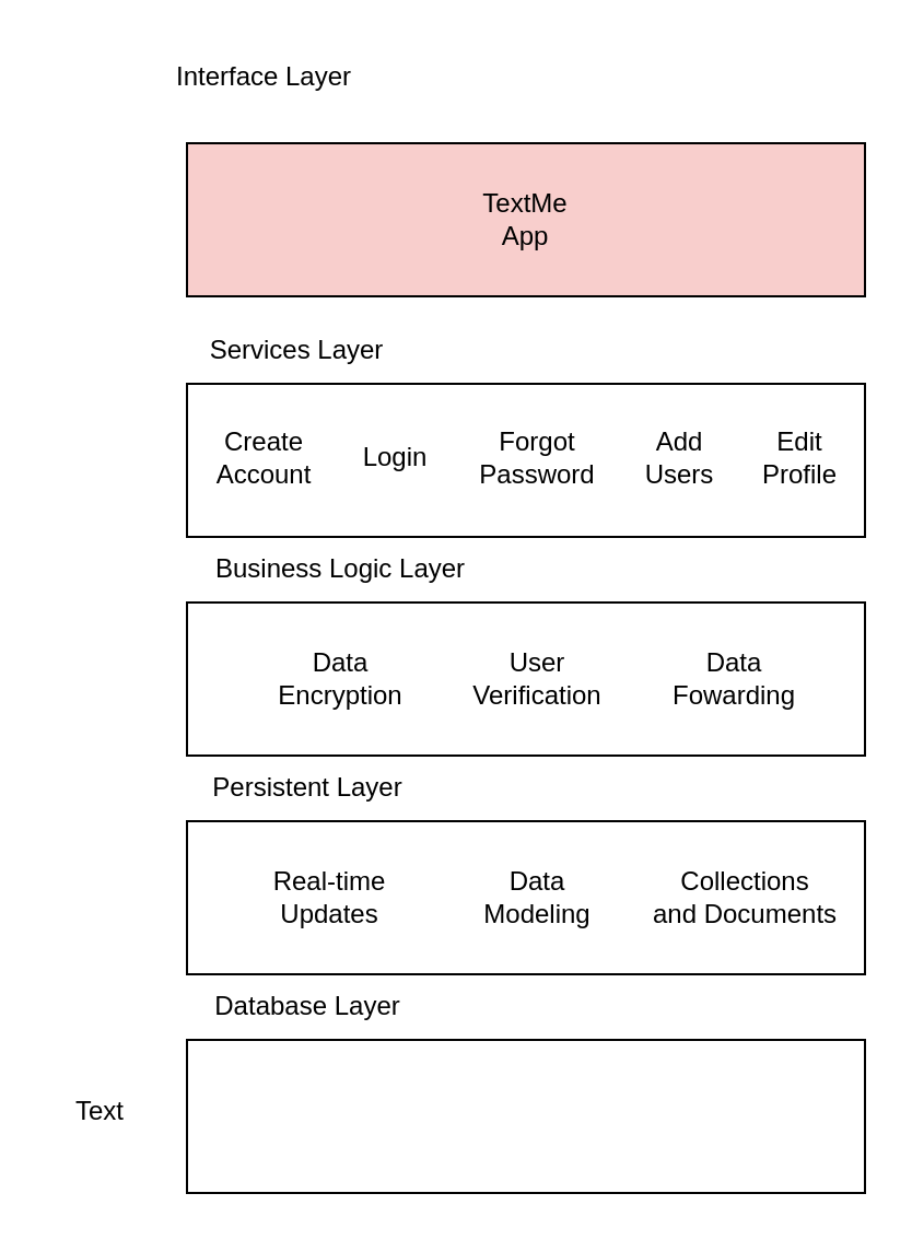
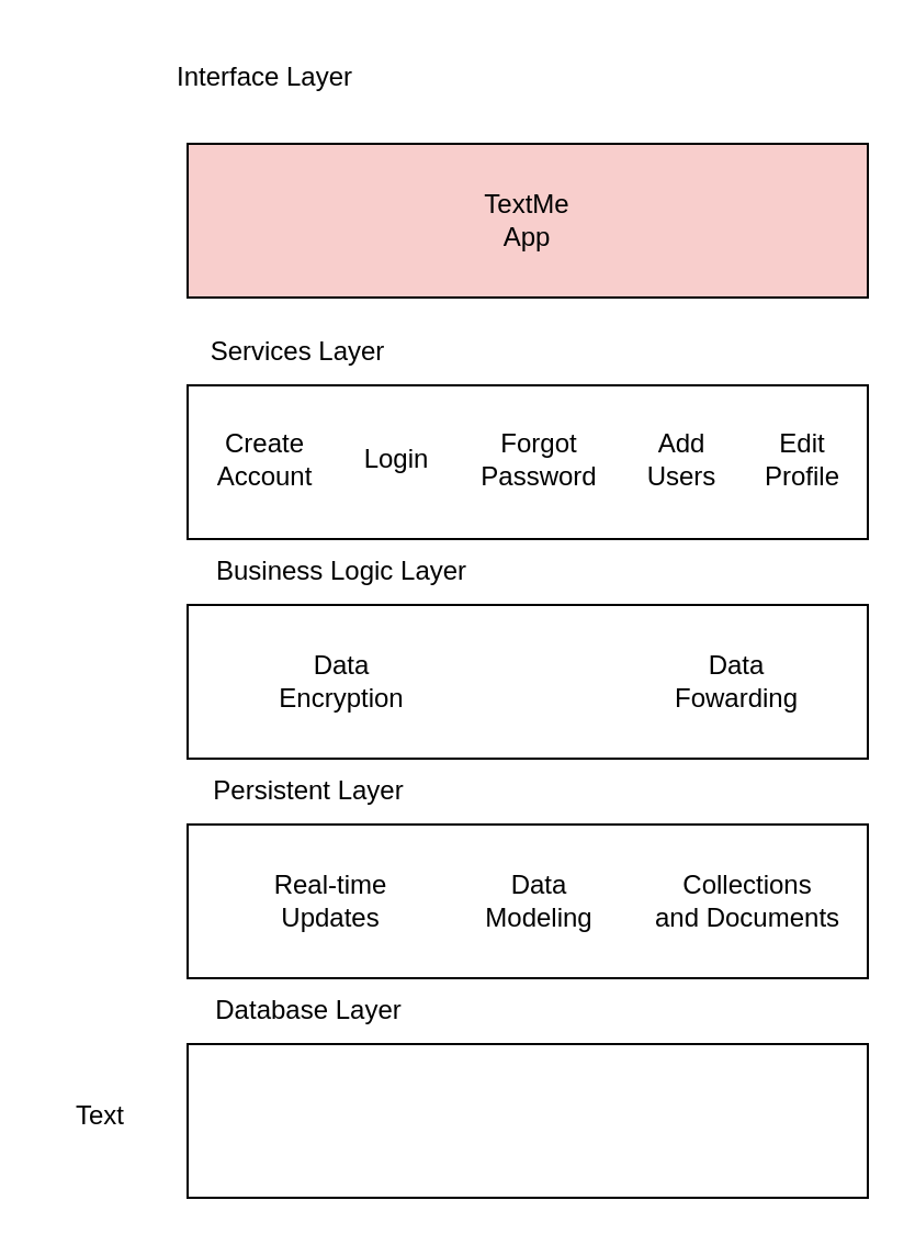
  <mxCell id="0" />
  <mxCell id="1" parent="0" />
  <mxCell id="2" value="TextMe&lt;br&gt;App" style="rounded=0;whiteSpace=wrap;html=1;fillColor=#f8cecc;" vertex="1" parent="1"><mxGeometry x="85" y="65" width="310" height="70" as="geometry" /></mxCell>
  <mxCell id="3" value="Interface Layer" style="text;html=1;align=center;verticalAlign=middle;resizable=0;points=[];autosize=1;strokeColor=none;fillColor=none;" vertex="1" parent="1"><mxGeometry x="70" y="20" width="100" height="30" as="geometry" /></mxCell>
  <mxCell id="4" value="Services Layer" style="text;html=1;align=center;verticalAlign=middle;resizable=0;points=[];autosize=1;strokeColor=none;fillColor=none;" vertex="1" parent="1"><mxGeometry x="85" y="145" width="100" height="30" as="geometry" /></mxCell>
  <mxCell id="5" value="" style="rounded=0;whiteSpace=wrap;html=1;" vertex="1" parent="1"><mxGeometry x="85" y="175" width="310" height="70" as="geometry" /></mxCell>
  <mxCell id="6" value="Create&lt;br&gt;Account" style="text;html=1;align=center;verticalAlign=middle;resizable=0;points=[];autosize=1;strokeColor=none;fillColor=none;" vertex="1" parent="1"><mxGeometry x="85" y="189" width="70" height="40" as="geometry" /></mxCell>
  <mxCell id="7" value="Login" style="text;html=1;align=center;verticalAlign=middle;resizable=0;points=[];autosize=1;strokeColor=none;fillColor=none;" vertex="1" parent="1"><mxGeometry x="155" y="194" width="50" height="30" as="geometry" /></mxCell>
  <mxCell id="8" value="Forgot&lt;br&gt;Password" style="text;html=1;align=center;verticalAlign=middle;resizable=0;points=[];autosize=1;strokeColor=none;fillColor=none;" vertex="1" parent="1"><mxGeometry x="205" y="189" width="80" height="40" as="geometry" /></mxCell>
  <mxCell id="9" value="Add&lt;br&gt;Users" style="text;html=1;align=center;verticalAlign=middle;resizable=0;points=[];autosize=1;strokeColor=none;fillColor=none;" vertex="1" parent="1"><mxGeometry x="285" y="189" width="50" height="40" as="geometry" /></mxCell>
  <mxCell id="10" value="Edit&lt;br&gt;Profile" style="text;html=1;align=center;verticalAlign=middle;resizable=0;points=[];autosize=1;strokeColor=none;fillColor=none;" vertex="1" parent="1"><mxGeometry x="335" y="189" width="60" height="40" as="geometry" /></mxCell>
  <mxCell id="11" value="" style="rounded=0;whiteSpace=wrap;html=1;" vertex="1" parent="1"><mxGeometry x="85" y="275" width="310" height="70" as="geometry" /></mxCell>
  <mxCell id="12" value="Business Logic Layer" style="text;html=1;align=center;verticalAlign=middle;resizable=0;points=[];autosize=1;strokeColor=none;fillColor=none;" vertex="1" parent="1"><mxGeometry x="85" y="245" width="140" height="30" as="geometry" /></mxCell>
  <mxCell id="13" value="Data&lt;br&gt;Encryption" style="text;html=1;align=center;verticalAlign=middle;resizable=0;points=[];autosize=1;strokeColor=none;fillColor=none;" vertex="1" parent="1"><mxGeometry x="115" y="290" width="80" height="40" as="geometry" /></mxCell>
- <mxCell id="14" value="User&lt;br&gt;Verification" style="text;html=1;align=center;verticalAlign=middle;resizable=0;points=[];autosize=1;strokeColor=none;fillColor=none;" vertex="1" parent="1"><mxGeometry x="205" y="290" width="80" height="40" as="geometry" /></mxCell>
  <mxCell id="15" value="Data&lt;br&gt;Fowarding" style="text;html=1;align=center;verticalAlign=middle;resizable=0;points=[];autosize=1;strokeColor=none;fillColor=none;" vertex="1" parent="1"><mxGeometry x="295" y="290" width="80" height="40" as="geometry" /></mxCell>
  <mxCell id="16" value="Persistent Layer" style="text;html=1;align=center;verticalAlign=middle;resizable=0;points=[];autosize=1;strokeColor=none;fillColor=none;" vertex="1" parent="1"><mxGeometry x="85" y="345" width="110" height="30" as="geometry" /></mxCell>
  <mxCell id="17" value="" style="rounded=0;whiteSpace=wrap;html=1;" vertex="1" parent="1"><mxGeometry x="85" y="375" width="310" height="70" as="geometry" /></mxCell>
  <mxCell id="18" value="Real-time&lt;br&gt;Updates" style="text;html=1;align=center;verticalAlign=middle;resizable=0;points=[];autosize=1;strokeColor=none;fillColor=none;" vertex="1" parent="1"><mxGeometry x="115" y="390" width="70" height="40" as="geometry" /></mxCell>
  <mxCell id="19" value="Data&lt;br&gt;Modeling" style="text;html=1;align=center;verticalAlign=middle;resizable=0;points=[];autosize=1;strokeColor=none;fillColor=none;" vertex="1" parent="1"><mxGeometry x="210" y="390" width="70" height="40" as="geometry" /></mxCell>
  <mxCell id="20" value="Collections&lt;br&gt;and Documents" style="text;html=1;align=center;verticalAlign=middle;resizable=0;points=[];autosize=1;strokeColor=none;fillColor=none;" vertex="1" parent="1"><mxGeometry x="285" y="390" width="110" height="40" as="geometry" /></mxCell>
  <mxCell id="21" value="Database Layer" style="text;html=1;align=center;verticalAlign=middle;resizable=0;points=[];autosize=1;strokeColor=none;fillColor=none;" vertex="1" parent="1"><mxGeometry x="85" y="445" width="110" height="30" as="geometry" /></mxCell>
  <mxCell id="22" value="" style="rounded=0;whiteSpace=wrap;html=1;" vertex="1" parent="1"><mxGeometry x="85" y="475" width="310" height="70" as="geometry" /></mxCell>
  <mxCell id="23" value="Text" style="text;html=1;align=center;verticalAlign=middle;resizable=0;points=[];autosize=1;strokeColor=none;fillColor=none;" vertex="1" parent="1"><mxGeometry x="20" y="493" width="50" height="30" as="geometry" /></mxCell>
